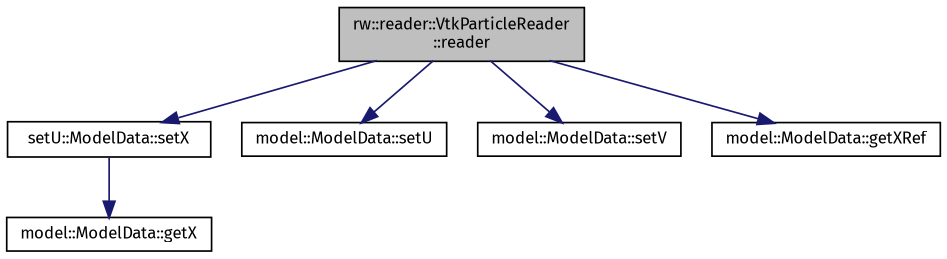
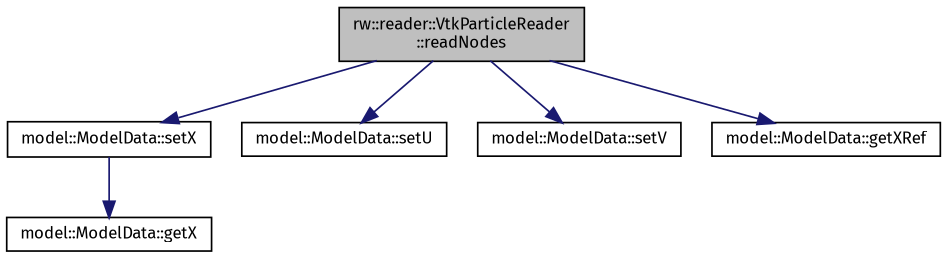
  digraph {
    fontname="Fira Sans"
    rankdir=TB
    node [color=black fillcolor=white fontname="Fira Sans" fontsize=10 shape=record style=filled]
    edge [color=midnightblue fontname="Fira Sans" fontsize=10 labelfontname=Helvetica labelfontsize=10 style=solid]
-   n1 [fillcolor=grey75 fontcolor=black height=0.2 label="rw::reader::VtkParticleReader\l::reader" width=0.4]
-   n2 [height=0.2 label="setU::ModelData::setX" width=0.4]
+   n1 [fillcolor=grey75 fontcolor=black height=0.2 label="rw::reader::VtkParticleReader\l::readNodes" width=0.4]
+   n2 [height=0.2 label="model::ModelData::setX" width=0.4]
    n3 [height=0.2 label="model::ModelData::setU" width=0.4]
    n4 [height=0.2 label="model::ModelData::setV" width=0.4]
    n5 [height=0.2 label="model::ModelData::getXRef" width=0.4]
    n6 [height=0.2 label="model::ModelData::getX" width=0.4]
    n1 -> n2
    n1 -> n3
    n1 -> n4
    n1 -> n5
    n2 -> n6
  }
